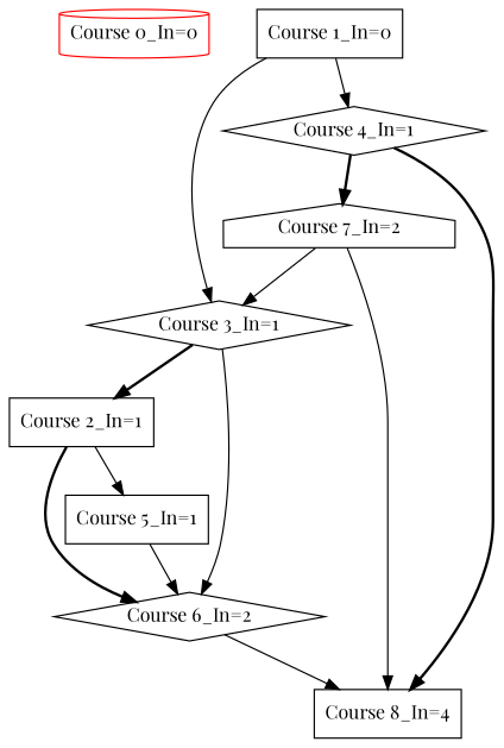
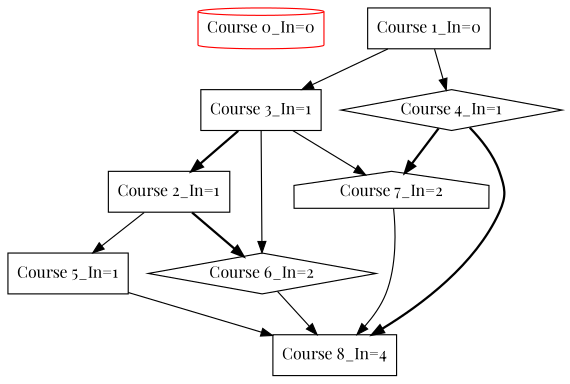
  digraph {
    fontname="Playfair Display"
    node [fontname="Playfair Display" shape=box]
    edge [fontname="Playfair Display" style=solid]
    "Course 0_In=0" [color=red shape=cylinder]
    "Course 2_In=1"
-   "Course 3_In=1" [shape=diamond]
+   "Course 3_In=1"
    "Course 4_In=1" [shape=diamond]
    "Course 5_In=1"
    "Course 6_In=2" [shape=diamond]
    "Course 7_In=2" [shape=house]
    "Course 8_In=4"
    "Course 1_In=0"
    "Course 0_In=0" -> "Course 2_In=1" [style=invis]
    "Course 0_In=0" -> "Course 3_In=1" [style=invis]
    "Course 0_In=0" -> "Course 4_In=1" [style=invis]
    "Course 2_In=1" -> "Course 5_In=1"
    "Course 2_In=1" -> "Course 6_In=2" [style=bold]
    "Course 3_In=1" -> "Course 2_In=1" [style=bold]
    "Course 3_In=1" -> "Course 6_In=2"
-   "Course 7_In=2" -> "Course 3_In=1"
+   "Course 3_In=1" -> "Course 7_In=2"
    "Course 4_In=1" -> "Course 7_In=2" [style=bold]
    "Course 4_In=1" -> "Course 8_In=4" [style=bold]
-   "Course 5_In=1" -> "Course 6_In=2"
+   "Course 5_In=1" -> "Course 8_In=4"
    "Course 6_In=2" -> "Course 8_In=4"
    "Course 7_In=2" -> "Course 8_In=4"
    "Course 1_In=0" -> "Course 3_In=1"
    "Course 1_In=0" -> "Course 4_In=1"
  }
